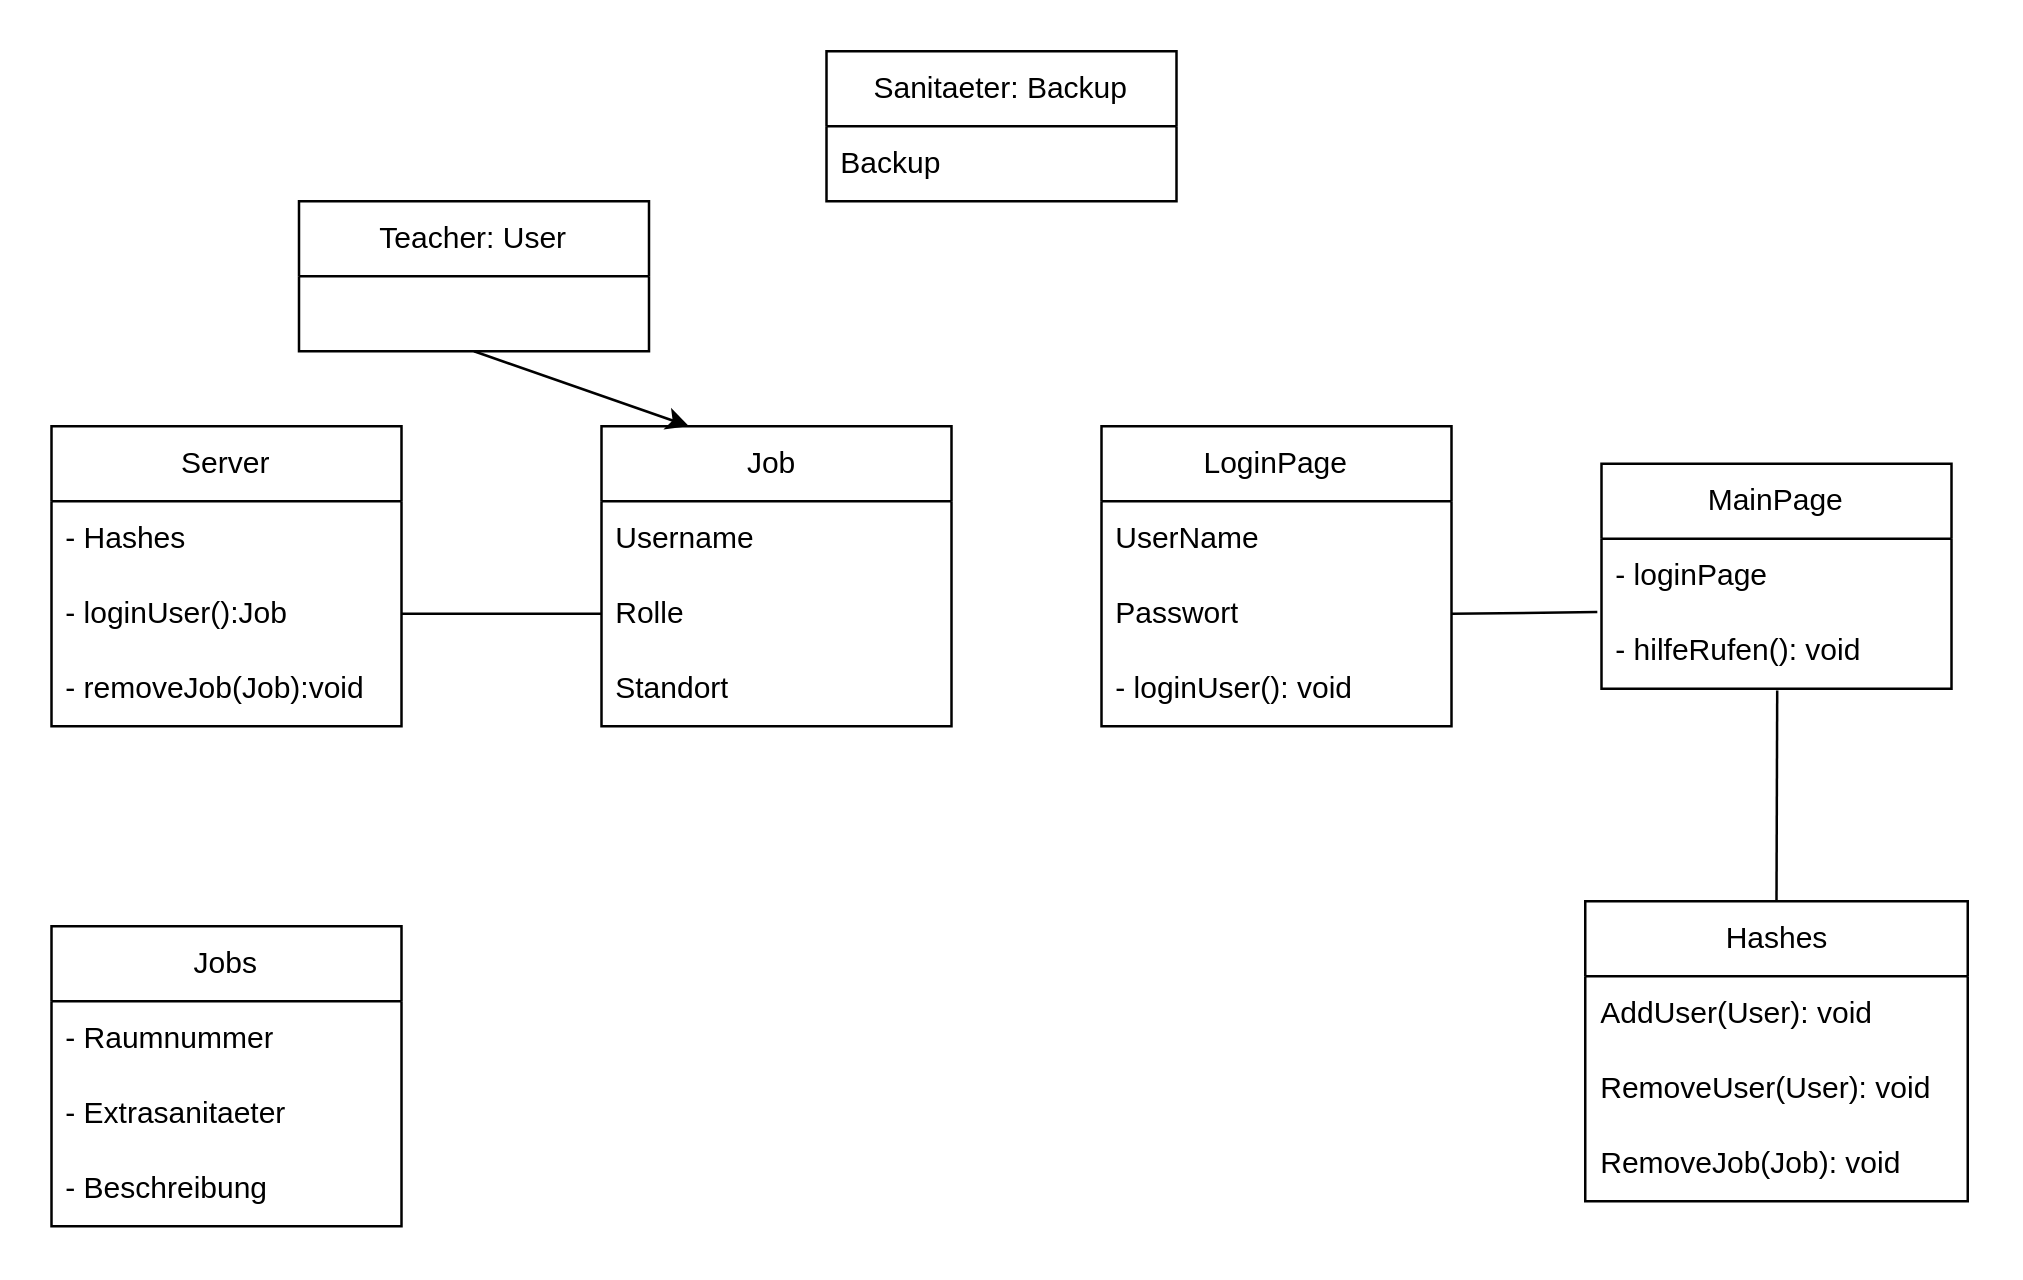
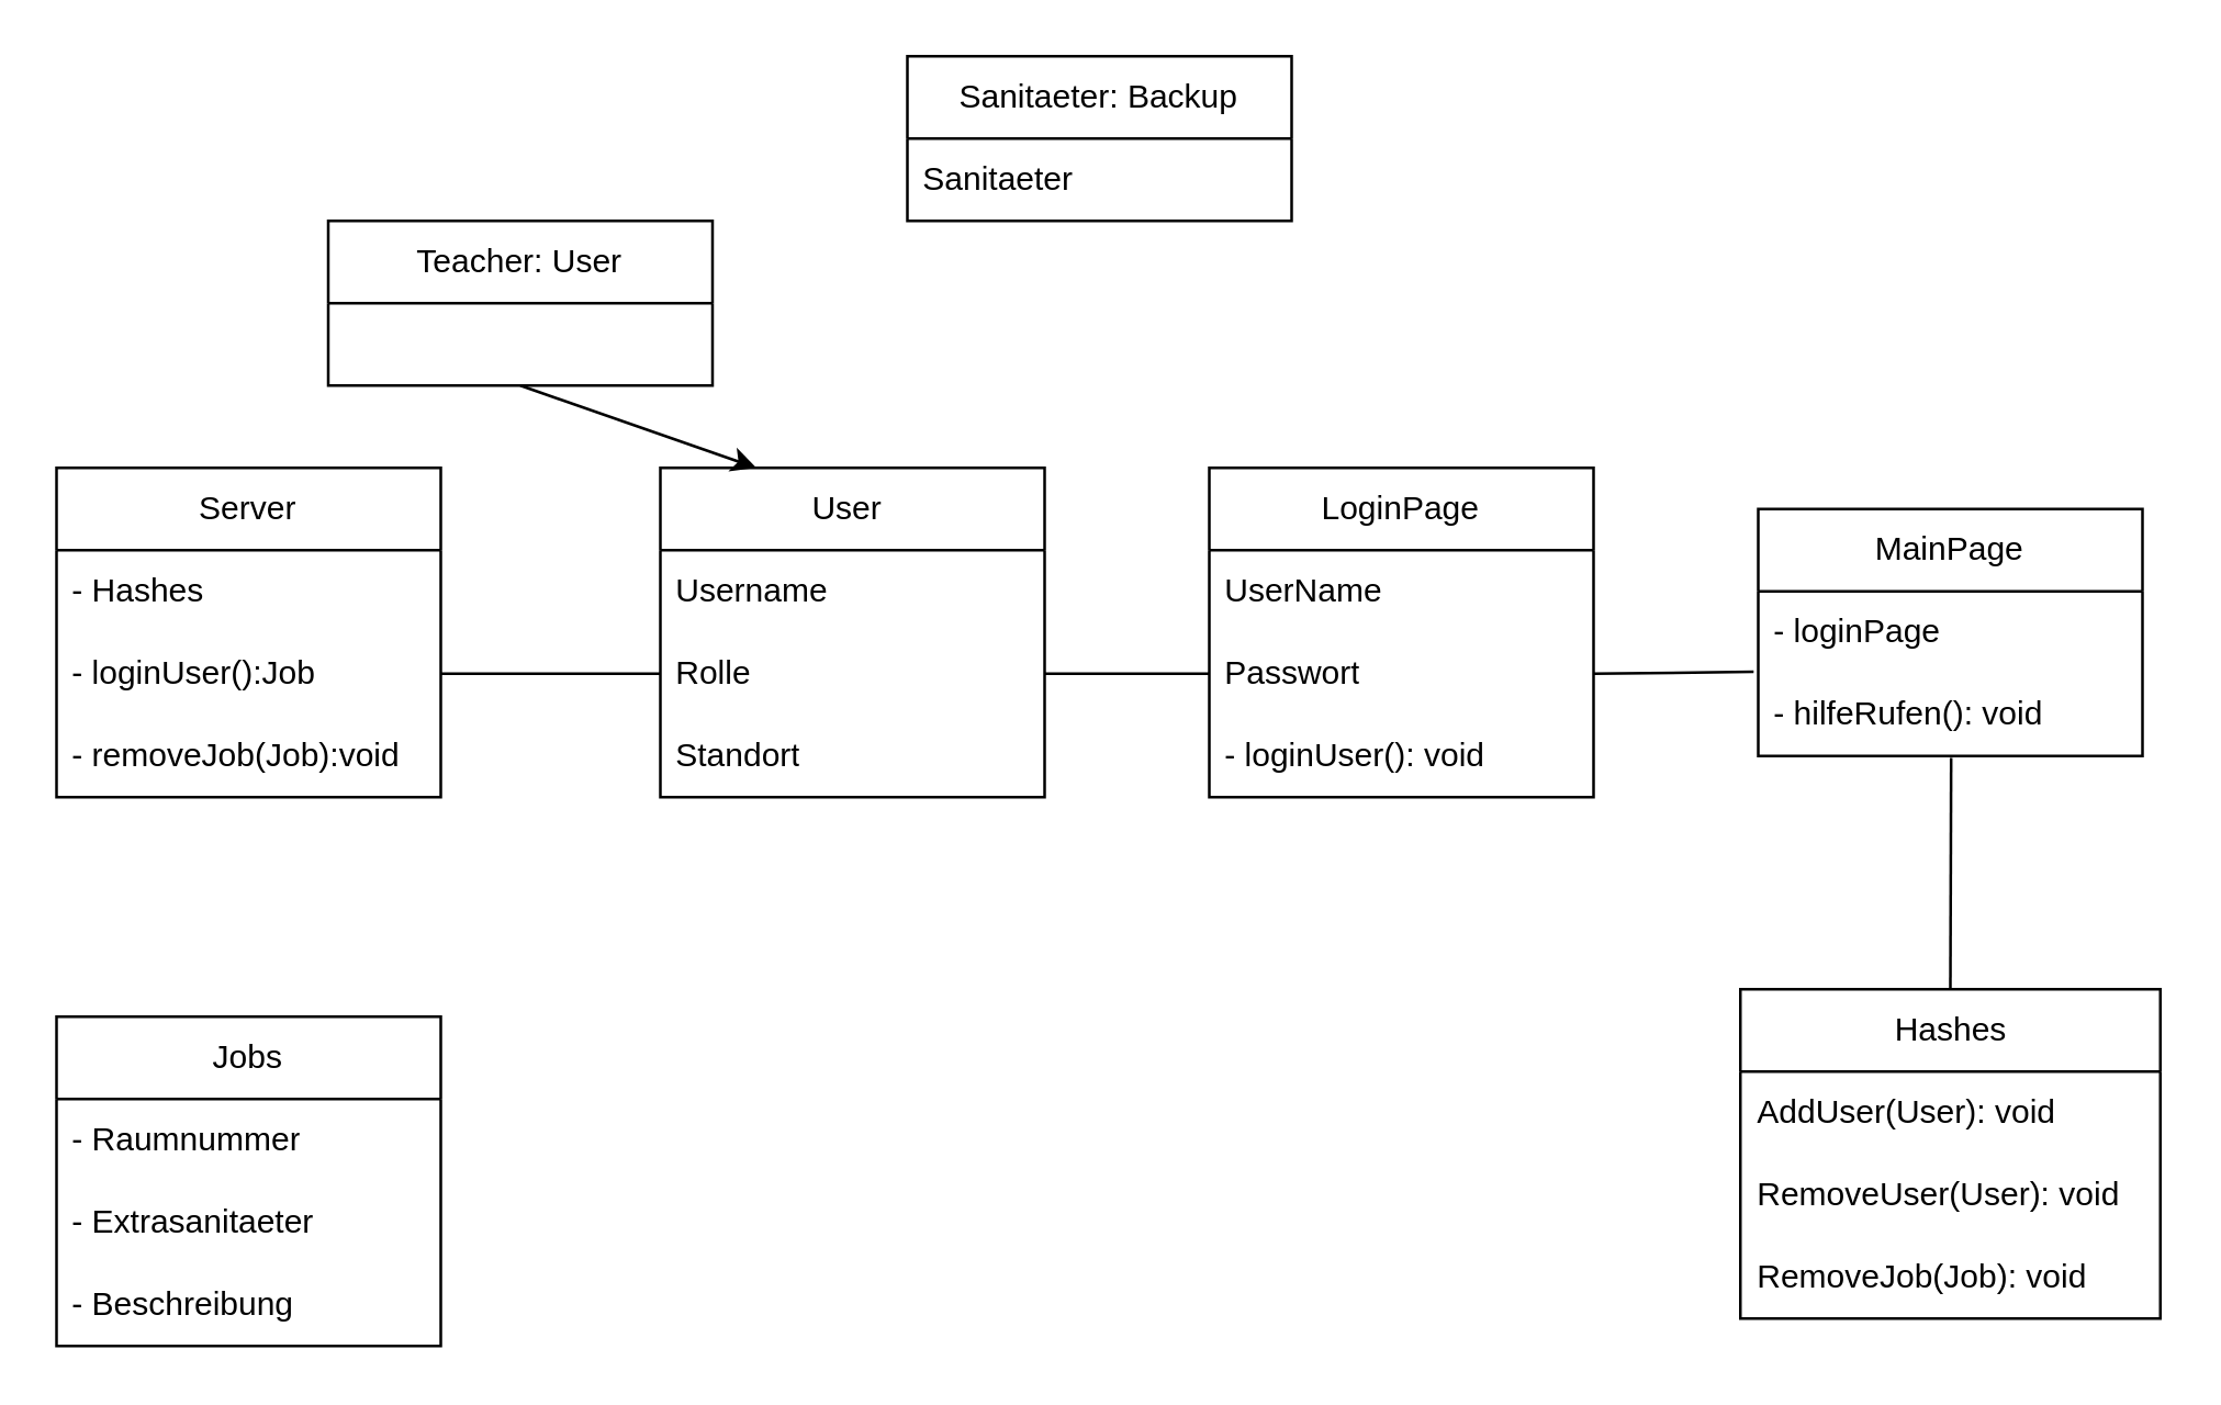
  <mxCell id="0" />
  <mxCell id="1" parent="0" />
- <mxCell id="2" value="Job&amp;nbsp;" style="swimlane;fontStyle=0;childLayout=stackLayout;horizontal=1;startSize=30;horizontalStack=0;resizeParent=1;resizeParentMax=0;resizeLast=0;collapsible=1;marginBottom=0;whiteSpace=wrap;html=1;" parent="1" vertex="1"><mxGeometry x="240" y="170" width="140" height="120" as="geometry" /></mxCell>
+ <mxCell id="2" value="User&amp;nbsp;" style="swimlane;fontStyle=0;childLayout=stackLayout;horizontal=1;startSize=30;horizontalStack=0;resizeParent=1;resizeParentMax=0;resizeLast=0;collapsible=1;marginBottom=0;whiteSpace=wrap;html=1;" parent="1" vertex="1"><mxGeometry x="240" y="170" width="140" height="120" as="geometry" /></mxCell>
  <mxCell id="3" value="Username" style="text;strokeColor=none;fillColor=none;align=left;verticalAlign=middle;spacingLeft=4;spacingRight=4;overflow=hidden;points=[[0,0.5],[1,0.5]];portConstraint=eastwest;rotatable=0;whiteSpace=wrap;html=1;" parent="2" vertex="1"><mxGeometry y="30" width="140" height="30" as="geometry" /></mxCell>
  <mxCell id="4" value="Rolle" style="text;strokeColor=none;fillColor=none;align=left;verticalAlign=middle;spacingLeft=4;spacingRight=4;overflow=hidden;points=[[0,0.5],[1,0.5]];portConstraint=eastwest;rotatable=0;whiteSpace=wrap;html=1;" parent="2" vertex="1"><mxGeometry y="60" width="140" height="30" as="geometry" /></mxCell>
  <mxCell id="5" value="Standort" style="text;strokeColor=none;fillColor=none;align=left;verticalAlign=middle;spacingLeft=4;spacingRight=4;overflow=hidden;points=[[0,0.5],[1,0.5]];portConstraint=eastwest;rotatable=0;whiteSpace=wrap;html=1;" parent="2" vertex="1"><mxGeometry y="90" width="140" height="30" as="geometry" /></mxCell>
  <mxCell id="6" value="LoginPage" style="swimlane;fontStyle=0;childLayout=stackLayout;horizontal=1;startSize=30;horizontalStack=0;resizeParent=1;resizeParentMax=0;resizeLast=0;collapsible=1;marginBottom=0;whiteSpace=wrap;html=1;" parent="1" vertex="1"><mxGeometry x="440" y="170" width="140" height="120" as="geometry" /></mxCell>
  <mxCell id="7" value="UserName" style="text;strokeColor=none;fillColor=none;align=left;verticalAlign=middle;spacingLeft=4;spacingRight=4;overflow=hidden;points=[[0,0.5],[1,0.5]];portConstraint=eastwest;rotatable=0;whiteSpace=wrap;html=1;" parent="6" vertex="1"><mxGeometry y="30" width="140" height="30" as="geometry" /></mxCell>
  <mxCell id="8" value="Passwort" style="text;strokeColor=none;fillColor=none;align=left;verticalAlign=middle;spacingLeft=4;spacingRight=4;overflow=hidden;points=[[0,0.5],[1,0.5]];portConstraint=eastwest;rotatable=0;whiteSpace=wrap;html=1;" parent="6" vertex="1"><mxGeometry y="60" width="140" height="30" as="geometry" /></mxCell>
  <mxCell id="9" value="- loginUser(): void" style="text;strokeColor=none;fillColor=none;align=left;verticalAlign=middle;spacingLeft=4;spacingRight=4;overflow=hidden;points=[[0,0.5],[1,0.5]];portConstraint=eastwest;rotatable=0;whiteSpace=wrap;html=1;" parent="6" vertex="1"><mxGeometry y="90" width="140" height="30" as="geometry" /></mxCell>
  <mxCell id="10" value="Hashes" style="swimlane;fontStyle=0;childLayout=stackLayout;horizontal=1;startSize=30;horizontalStack=0;resizeParent=1;resizeParentMax=0;resizeLast=0;collapsible=1;marginBottom=0;whiteSpace=wrap;html=1;" parent="1" vertex="1"><mxGeometry x="633.5" y="360" width="153" height="120" as="geometry" /></mxCell>
  <mxCell id="11" value="AddUser(User): void" style="text;strokeColor=none;fillColor=none;align=left;verticalAlign=middle;spacingLeft=4;spacingRight=4;overflow=hidden;points=[[0,0.5],[1,0.5]];portConstraint=eastwest;rotatable=0;whiteSpace=wrap;html=1;" parent="10" vertex="1"><mxGeometry y="30" width="153" height="30" as="geometry" /></mxCell>
  <mxCell id="12" value="RemoveUser(User): void" style="text;strokeColor=none;fillColor=none;align=left;verticalAlign=middle;spacingLeft=4;spacingRight=4;overflow=hidden;points=[[0,0.5],[1,0.5]];portConstraint=eastwest;rotatable=0;whiteSpace=wrap;html=1;" parent="10" vertex="1"><mxGeometry y="60" width="153" height="30" as="geometry" /></mxCell>
  <mxCell id="13" value="RemoveJob(Job): void" style="text;strokeColor=none;fillColor=none;align=left;verticalAlign=middle;spacingLeft=4;spacingRight=4;overflow=hidden;points=[[0,0.5],[1,0.5]];portConstraint=eastwest;rotatable=0;whiteSpace=wrap;html=1;" parent="10" vertex="1"><mxGeometry y="90" width="153" height="30" as="geometry" /></mxCell>
  <mxCell id="14" value="MainPage" style="swimlane;fontStyle=0;childLayout=stackLayout;horizontal=1;startSize=30;horizontalStack=0;resizeParent=1;resizeParentMax=0;resizeLast=0;collapsible=1;marginBottom=0;whiteSpace=wrap;html=1;" parent="1" vertex="1"><mxGeometry x="640" y="185" width="140" height="90" as="geometry" /></mxCell>
  <mxCell id="15" value="- loginPage" style="text;strokeColor=none;fillColor=none;align=left;verticalAlign=middle;spacingLeft=4;spacingRight=4;overflow=hidden;points=[[0,0.5],[1,0.5]];portConstraint=eastwest;rotatable=0;whiteSpace=wrap;html=1;" parent="14" vertex="1"><mxGeometry y="30" width="140" height="30" as="geometry" /></mxCell>
  <mxCell id="16" value="- hilfeRufen(): void" style="text;strokeColor=none;fillColor=none;align=left;verticalAlign=middle;spacingLeft=4;spacingRight=4;overflow=hidden;points=[[0,0.5],[1,0.5]];portConstraint=eastwest;rotatable=0;whiteSpace=wrap;html=1;" parent="14" vertex="1"><mxGeometry y="60" width="140" height="30" as="geometry" /></mxCell>
  <mxCell id="17" value="Jobs" style="swimlane;fontStyle=0;childLayout=stackLayout;horizontal=1;startSize=30;horizontalStack=0;resizeParent=1;resizeParentMax=0;resizeLast=0;collapsible=1;marginBottom=0;whiteSpace=wrap;html=1;" parent="1" vertex="1"><mxGeometry x="20" y="370" width="140" height="120" as="geometry" /></mxCell>
  <mxCell id="18" value="- Raumnummer" style="text;strokeColor=none;fillColor=none;align=left;verticalAlign=middle;spacingLeft=4;spacingRight=4;overflow=hidden;points=[[0,0.5],[1,0.5]];portConstraint=eastwest;rotatable=0;whiteSpace=wrap;html=1;" parent="17" vertex="1"><mxGeometry y="30" width="140" height="30" as="geometry" /></mxCell>
  <mxCell id="19" value="- Extrasanitaeter" style="text;strokeColor=none;fillColor=none;align=left;verticalAlign=middle;spacingLeft=4;spacingRight=4;overflow=hidden;points=[[0,0.5],[1,0.5]];portConstraint=eastwest;rotatable=0;whiteSpace=wrap;html=1;" parent="17" vertex="1"><mxGeometry y="60" width="140" height="30" as="geometry" /></mxCell>
  <mxCell id="20" value="- Beschreibung" style="text;strokeColor=none;fillColor=none;align=left;verticalAlign=middle;spacingLeft=4;spacingRight=4;overflow=hidden;points=[[0,0.5],[1,0.5]];portConstraint=eastwest;rotatable=0;whiteSpace=wrap;html=1;" parent="17" vertex="1"><mxGeometry y="90" width="140" height="30" as="geometry" /></mxCell>
  <mxCell id="21" value="Server" style="swimlane;fontStyle=0;childLayout=stackLayout;horizontal=1;startSize=30;horizontalStack=0;resizeParent=1;resizeParentMax=0;resizeLast=0;collapsible=1;marginBottom=0;whiteSpace=wrap;html=1;" parent="1" vertex="1"><mxGeometry x="20" y="170" width="140" height="120" as="geometry" /></mxCell>
  <mxCell id="22" value="- Hashes" style="text;strokeColor=none;fillColor=none;align=left;verticalAlign=middle;spacingLeft=4;spacingRight=4;overflow=hidden;points=[[0,0.5],[1,0.5]];portConstraint=eastwest;rotatable=0;whiteSpace=wrap;html=1;" parent="21" vertex="1"><mxGeometry y="30" width="140" height="30" as="geometry" /></mxCell>
  <mxCell id="23" value="- loginUser():Job" style="text;strokeColor=none;fillColor=none;align=left;verticalAlign=middle;spacingLeft=4;spacingRight=4;overflow=hidden;points=[[0,0.5],[1,0.5]];portConstraint=eastwest;rotatable=0;whiteSpace=wrap;html=1;" parent="21" vertex="1"><mxGeometry y="60" width="140" height="30" as="geometry" /></mxCell>
  <mxCell id="24" value="- removeJob(Job):void" style="text;strokeColor=none;fillColor=none;align=left;verticalAlign=middle;spacingLeft=4;spacingRight=4;overflow=hidden;points=[[0,0.5],[1,0.5]];portConstraint=eastwest;rotatable=0;whiteSpace=wrap;html=1;" parent="21" vertex="1"><mxGeometry y="90" width="140" height="30" as="geometry" /></mxCell>
  <mxCell id="25" value="Sanitaeter: Backup" style="swimlane;fontStyle=0;childLayout=stackLayout;horizontal=1;startSize=30;horizontalStack=0;resizeParent=1;resizeParentMax=0;resizeLast=0;collapsible=1;marginBottom=0;whiteSpace=wrap;html=1;" parent="1" vertex="1"><mxGeometry x="330" y="20" width="140" height="60" as="geometry" /></mxCell>
- <mxCell id="26" value="Backup" style="text;strokeColor=none;fillColor=none;align=left;verticalAlign=middle;spacingLeft=4;spacingRight=4;overflow=hidden;points=[[0,0.5],[1,0.5]];portConstraint=eastwest;rotatable=0;whiteSpace=wrap;html=1;" parent="25" vertex="1"><mxGeometry y="30" width="140" height="30" as="geometry" /></mxCell>
+ <mxCell id="26" value="Sanitaeter" style="text;strokeColor=none;fillColor=none;align=left;verticalAlign=middle;spacingLeft=4;spacingRight=4;overflow=hidden;points=[[0,0.5],[1,0.5]];portConstraint=eastwest;rotatable=0;whiteSpace=wrap;html=1;" parent="25" vertex="1"><mxGeometry y="30" width="140" height="30" as="geometry" /></mxCell>
  <mxCell id="27" style="edgeStyle=none;rounded=0;orthogonalLoop=1;jettySize=auto;html=1;exitX=0.5;exitY=1;exitDx=0;exitDy=0;entryX=0.25;entryY=0;entryDx=0;entryDy=0;" parent="1" source="28" target="2" edge="1"><mxGeometry relative="1" as="geometry" /></mxCell>
  <mxCell id="28" value="Teacher: User" style="swimlane;fontStyle=0;childLayout=stackLayout;horizontal=1;startSize=30;horizontalStack=0;resizeParent=1;resizeParentMax=0;resizeLast=0;collapsible=1;marginBottom=0;whiteSpace=wrap;html=1;" parent="1" vertex="1"><mxGeometry x="119" y="80" width="140" height="60" as="geometry" /></mxCell>
  <mxCell id="29" value="" style="endArrow=none;html=1;rounded=0;exitX=1;exitY=0.5;exitDx=0;exitDy=0;entryX=0;entryY=0.5;entryDx=0;entryDy=0;" parent="1" source="23" target="4" edge="1"><mxGeometry width="50" height="50" relative="1" as="geometry"><mxPoint x="240" y="370" as="sourcePoint" /><mxPoint x="290" y="320" as="targetPoint" /></mxGeometry></mxCell>
+ <mxCell id="30" value="" style="endArrow=none;html=1;rounded=0;exitX=1;exitY=0.5;exitDx=0;exitDy=0;entryX=0;entryY=0.5;entryDx=0;entryDy=0;" parent="1" source="4" target="8" edge="1"><mxGeometry width="50" height="50" relative="1" as="geometry"><mxPoint x="380" y="440" as="sourcePoint" /><mxPoint x="430" y="390" as="targetPoint" /></mxGeometry></mxCell>
  <mxCell id="31" value="" style="endArrow=none;html=1;rounded=0;exitX=1;exitY=0.5;exitDx=0;exitDy=0;entryX=-0.012;entryY=-0.022;entryDx=0;entryDy=0;entryPerimeter=0;" parent="1" source="8" target="16" edge="1"><mxGeometry width="50" height="50" relative="1" as="geometry"><mxPoint x="350" y="410" as="sourcePoint" /><mxPoint x="400" y="360" as="targetPoint" /></mxGeometry></mxCell>
  <mxCell id="32" value="" style="endArrow=none;html=1;rounded=0;entryX=0.502;entryY=1.022;entryDx=0;entryDy=0;entryPerimeter=0;exitX=0.5;exitY=0;exitDx=0;exitDy=0;" parent="1" source="10" target="16" edge="1"><mxGeometry width="50" height="50" relative="1" as="geometry"><mxPoint x="520" y="440" as="sourcePoint" /><mxPoint x="570" y="390" as="targetPoint" /></mxGeometry></mxCell>
